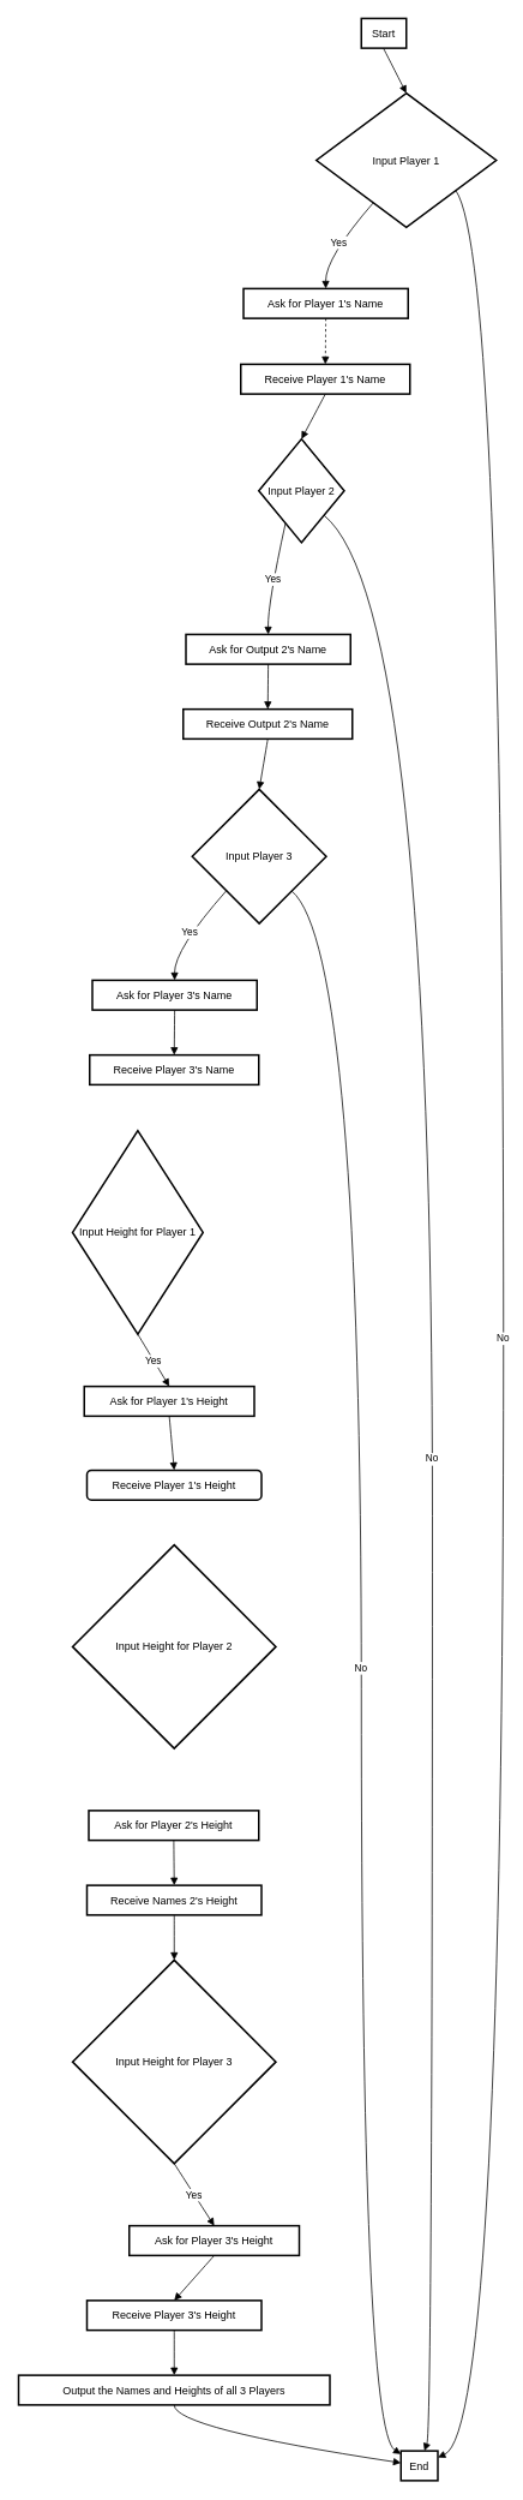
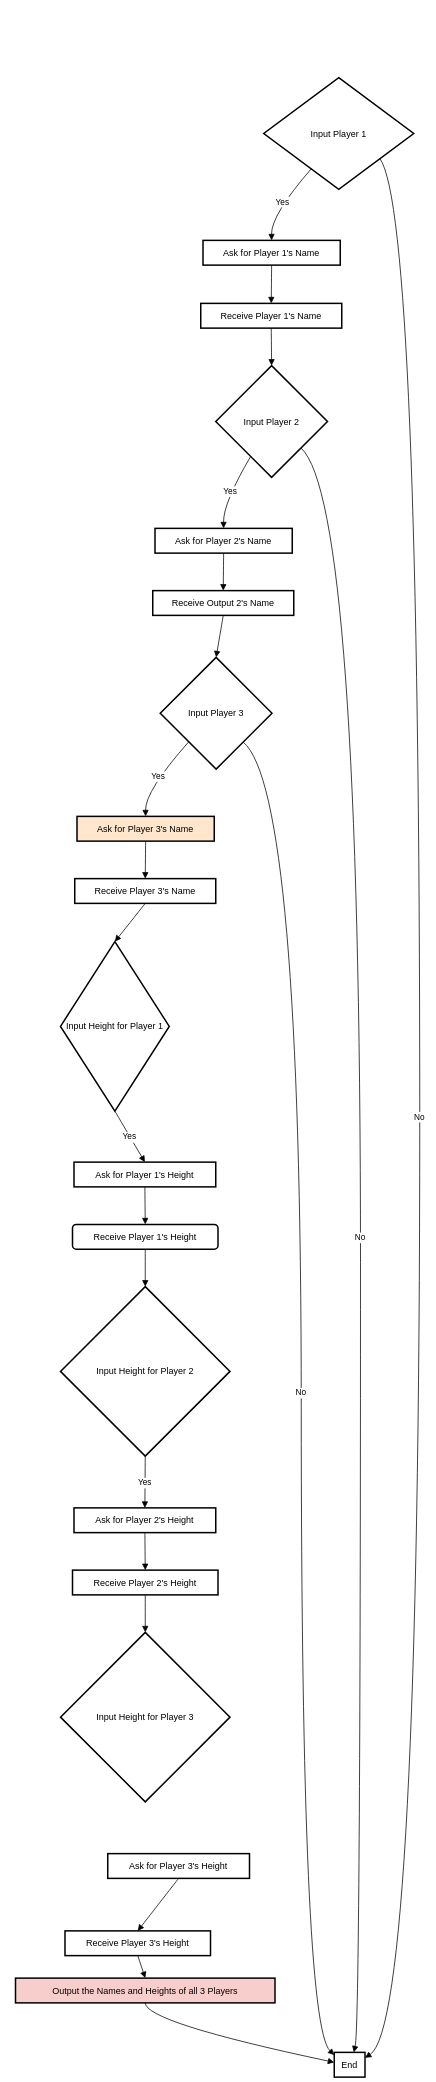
  <mxCell id="0" />
  <mxCell id="1" parent="0" />
- <mxCell id="2" value="Start" style="whiteSpace=wrap;strokeWidth=2;" vertex="1" parent="1"><mxGeometry x="401" width="50" height="33" as="geometry" y="20" /></mxCell>
  <mxCell id="3" value="Input Player 1" style="rhombus;strokeWidth=2;whiteSpace=wrap;" vertex="1" parent="1"><mxGeometry x="351" y="103" width="200" height="149" as="geometry" /></mxCell>
  <mxCell id="4" value="Ask for Player 1's Name" style="whiteSpace=wrap;strokeWidth=2;" vertex="1" parent="1"><mxGeometry x="270" y="320" width="183" height="33" as="geometry" /></mxCell>
  <mxCell id="5" value="Receive Player 1's Name" style="whiteSpace=wrap;strokeWidth=2;" vertex="1" parent="1"><mxGeometry x="267" y="404" width="188" height="33" as="geometry" /></mxCell>
- <mxCell id="6" value="Input Player 2" style="rhombus;strokeWidth=2;whiteSpace=wrap;" vertex="1" parent="1"><mxGeometry x="287" y="487" width="95" height="115" as="geometry" /></mxCell>
- <mxCell id="7" value="Ask for Output 2's Name" style="whiteSpace=wrap;strokeWidth=2;" vertex="1" parent="1"><mxGeometry x="206" y="704" width="183" height="33" as="geometry" /></mxCell>
+ <mxCell id="6" value="Input Player 2" style="rhombus;strokeWidth=2;whiteSpace=wrap;" vertex="1" parent="1"><mxGeometry x="287" y="487" width="149" height="149" as="geometry" /></mxCell>
+ <mxCell id="7" value="Ask for Player 2's Name" style="whiteSpace=wrap;strokeWidth=2;" vertex="1" parent="1"><mxGeometry x="206" y="704" width="183" height="33" as="geometry" /></mxCell>
  <mxCell id="8" value="Receive Output 2's Name" style="whiteSpace=wrap;strokeWidth=2;" vertex="1" parent="1"><mxGeometry x="203" y="787" width="188" height="33" as="geometry" /></mxCell>
  <mxCell id="9" value="Input Player 3" style="rhombus;strokeWidth=2;whiteSpace=wrap;" vertex="1" parent="1"><mxGeometry x="213" y="876" width="149" height="149" as="geometry" /></mxCell>
- <mxCell id="10" value="Ask for Player 3's Name" style="whiteSpace=wrap;strokeWidth=2;" vertex="1" parent="1"><mxGeometry x="102" y="1088" width="183" height="33" as="geometry" /></mxCell>
+ <mxCell id="10" value="Ask for Player 3's Name" style="whiteSpace=wrap;strokeWidth=2;fillColor=#ffe6cc;" vertex="1" parent="1"><mxGeometry x="102" y="1088" width="183" height="33" as="geometry" /></mxCell>
  <mxCell id="11" value="Receive Player 3's Name" style="whiteSpace=wrap;strokeWidth=2;" vertex="1" parent="1"><mxGeometry x="99" y="1171" width="188" height="33" as="geometry" /></mxCell>
  <mxCell id="12" value="Input Height for Player 1" style="rhombus;strokeWidth=2;whiteSpace=wrap;" vertex="1" parent="1"><mxGeometry x="80" y="1255" width="145" height="226" as="geometry" /></mxCell>
- <mxCell id="13" value="Ask for Player 1's Height" style="whiteSpace=wrap;strokeWidth=2;" vertex="1" parent="1"><mxGeometry x="93" y="1539" width="189" height="33" as="geometry" /></mxCell>
+ <mxCell id="13" value="Ask for Player 1's Height" style="whiteSpace=wrap;strokeWidth=2;" vertex="1" parent="1"><mxGeometry x="98" y="1549" width="189" height="33" as="geometry" /></mxCell>
  <mxCell id="14" value="Receive Player 1's Height" style="whiteSpace=wrap;strokeWidth=2;rounded=1;" vertex="1" parent="1"><mxGeometry x="96" y="1632" width="194" height="33" as="geometry" /></mxCell>
  <mxCell id="15" value="Input Height for Player 2" style="rhombus;strokeWidth=2;whiteSpace=wrap;" vertex="1" parent="1"><mxGeometry x="80" y="1715" width="226" height="226" as="geometry" /></mxCell>
  <mxCell id="16" value="Ask for Player 2's Height" style="whiteSpace=wrap;strokeWidth=2;" vertex="1" parent="1"><mxGeometry x="98" y="2010" width="189" height="33" as="geometry" /></mxCell>
- <mxCell id="17" value="Receive Names 2's Height" style="whiteSpace=wrap;strokeWidth=2;" vertex="1" parent="1"><mxGeometry x="96" y="2093" width="194" height="33" as="geometry" /></mxCell>
+ <mxCell id="17" value="Receive Player 2's Height" style="whiteSpace=wrap;strokeWidth=2;" vertex="1" parent="1"><mxGeometry x="96" y="2093" width="194" height="33" as="geometry" /></mxCell>
  <mxCell id="18" value="Input Height for Player 3" style="rhombus;strokeWidth=2;whiteSpace=wrap;" vertex="1" parent="1"><mxGeometry x="80" y="2176" width="226" height="226" as="geometry" /></mxCell>
  <mxCell id="19" value="Ask for Player 3's Height" style="whiteSpace=wrap;strokeWidth=2;" vertex="1" parent="1"><mxGeometry x="143" y="2471" width="189" height="33" as="geometry" /></mxCell>
- <mxCell id="20" value="Receive Player 3's Height" style="whiteSpace=wrap;strokeWidth=2;" vertex="1" parent="1"><mxGeometry x="96" y="2554" width="194" height="33" as="geometry" /></mxCell>
- <mxCell id="21" value="Output the Names and Heights of all 3 Players" style="whiteSpace=wrap;strokeWidth=2;" vertex="1" parent="1"><mxGeometry y="2637" width="346" height="33" as="geometry" x="20" /></mxCell>
- <mxCell id="22" value="End" style="whiteSpace=wrap;strokeWidth=2;" vertex="1" parent="1"><mxGeometry x="445" y="2721" width="41" height="33" as="geometry" /></mxCell>
- <mxCell id="23" value="" style="curved=1;startArrow=none;endArrow=block;exitX=0.49;exitY=1.01;entryX=0.5;entryY=0;" edge="1" parent="1" source="2" target="3"><mxGeometry relative="1" as="geometry"><Array as="points" /></mxGeometry></mxCell>
+ <mxCell id="20" value="Receive Player 3's Height" style="whiteSpace=wrap;strokeWidth=2;" vertex="1" parent="1"><mxGeometry x="86" y="2574" width="194" height="33" as="geometry" /></mxCell>
+ <mxCell id="21" value="Output the Names and Heights of all 3 Players" style="whiteSpace=wrap;strokeWidth=2;fillColor=#f8cecc;" vertex="1" parent="1"><mxGeometry y="2637" width="346" height="33" as="geometry" x="20" /></mxCell>
+ <mxCell id="22" value="End" style="whiteSpace=wrap;strokeWidth=2;" vertex="1" parent="1"><mxGeometry x="445" y="2736" width="41" height="33" as="geometry" /></mxCell>
  <mxCell id="24" value="Yes" style="curved=1;startArrow=none;endArrow=block;exitX=0.21;exitY=1;entryX=0.5;entryY=0.01;" edge="1" parent="1" source="3" target="4"><mxGeometry relative="1" as="geometry"><Array as="points"><mxPoint x="361" y="286" /></Array></mxGeometry></mxCell>
- <mxCell id="25" value="" style="curved=1;startArrow=none;endArrow=block;exitX=0.5;exitY=1.02;entryX=0.5;entryY=-0.01;dashed=1;" edge="1" parent="1" source="4" target="5"><mxGeometry relative="1" as="geometry"><Array as="points" /></mxGeometry></mxCell>
+ <mxCell id="25" value="" style="curved=1;startArrow=none;endArrow=block;exitX=0.5;exitY=1.02;entryX=0.5;entryY=-0.01;" edge="1" parent="1" source="4" target="5"><mxGeometry relative="1" as="geometry"><Array as="points" /></mxGeometry></mxCell>
  <mxCell id="26" value="" style="curved=1;startArrow=none;endArrow=block;exitX=0.5;exitY=1;entryX=0.5;entryY=0;" edge="1" parent="1" source="5" target="6"><mxGeometry relative="1" as="geometry"><Array as="points" /></mxGeometry></mxCell>
  <mxCell id="27" value="Yes" style="curved=1;startArrow=none;endArrow=block;exitX=0.2;exitY=1;entryX=0.5;entryY=0;" edge="1" parent="1" source="6" target="7"><mxGeometry relative="1" as="geometry"><Array as="points"><mxPoint x="297" y="670" /></Array></mxGeometry></mxCell>
  <mxCell id="28" value="" style="curved=1;startArrow=none;endArrow=block;exitX=0.5;exitY=1.01;entryX=0.5;entryY=0.01;" edge="1" parent="1" source="7" target="8"><mxGeometry relative="1" as="geometry"><Array as="points" /></mxGeometry></mxCell>
  <mxCell id="29" value="" style="curved=1;startArrow=none;endArrow=block;exitX=0.5;exitY=1.03;entryX=0.5;entryY=0;" edge="1" parent="1" source="8" target="9"><mxGeometry relative="1" as="geometry"><Array as="points" /></mxGeometry></mxCell>
  <mxCell id="30" value="Yes" style="curved=1;startArrow=none;endArrow=block;exitX=0.02;exitY=1;entryX=0.5;entryY=-0.01;" edge="1" parent="1" source="9" target="10"><mxGeometry relative="1" as="geometry"><Array as="points"><mxPoint x="193" y="1054" /></Array></mxGeometry></mxCell>
  <mxCell id="31" value="" style="curved=1;startArrow=none;endArrow=block;exitX=0.5;exitY=1;entryX=0.5;entryY=0;" edge="1" parent="1" source="10" target="11"><mxGeometry relative="1" as="geometry"><Array as="points" /></mxGeometry></mxCell>
+ <mxCell id="32" value="" style="curved=1;startArrow=none;endArrow=block;exitX=0.5;exitY=1.02;entryX=0.5;entryY=0;" edge="1" parent="1" source="11" target="12"><mxGeometry relative="1" as="geometry"><Array as="points" /></mxGeometry></mxCell>
  <mxCell id="33" value="Yes" style="curved=1;startArrow=none;endArrow=block;exitX=0.5;exitY=1;entryX=0.5;entryY=-0.01;" edge="1" parent="1" source="12" target="13"><mxGeometry relative="1" as="geometry"><Array as="points" /></mxGeometry></mxCell>
  <mxCell id="34" value="" style="curved=1;startArrow=none;endArrow=block;exitX=0.5;exitY=1;entryX=0.5;entryY=0;" edge="1" parent="1" source="13" target="14"><mxGeometry relative="1" as="geometry"><Array as="points" /></mxGeometry></mxCell>
+ <mxCell id="35" value="" style="curved=1;startArrow=none;endArrow=block;exitX=0.5;exitY=1.01;entryX=0.5;entryY=0;" edge="1" parent="1" source="14" target="15"><mxGeometry relative="1" as="geometry"><Array as="points" /></mxGeometry></mxCell>
+ <mxCell id="36" value="Yes" style="curved=1;startArrow=none;endArrow=block;exitX=0.5;exitY=1;entryX=0.5;entryY=-0.01;" edge="1" parent="1" source="15" target="16"><mxGeometry relative="1" as="geometry"><Array as="points" /></mxGeometry></mxCell>
  <mxCell id="37" value="" style="curved=1;startArrow=none;endArrow=block;exitX=0.5;exitY=1;entryX=0.5;entryY=0;" edge="1" parent="1" source="16" target="17"><mxGeometry relative="1" as="geometry"><Array as="points" /></mxGeometry></mxCell>
  <mxCell id="38" value="" style="curved=1;startArrow=none;endArrow=block;exitX=0.5;exitY=1.01;entryX=0.5;entryY=0;" edge="1" parent="1" source="17" target="18"><mxGeometry relative="1" as="geometry"><Array as="points" /></mxGeometry></mxCell>
- <mxCell id="39" value="Yes" style="curved=1;startArrow=none;endArrow=block;exitX=0.5;exitY=1;entryX=0.5;entryY=-0.01;" edge="1" parent="1" source="18" target="19"><mxGeometry relative="1" as="geometry"><Array as="points" /></mxGeometry></mxCell>
  <mxCell id="40" value="" style="curved=1;startArrow=none;endArrow=block;exitX=0.5;exitY=1;entryX=0.5;entryY=0;" edge="1" parent="1" source="19" target="20"><mxGeometry relative="1" as="geometry"><Array as="points" /></mxGeometry></mxCell>
  <mxCell id="41" value="" style="curved=1;startArrow=none;endArrow=block;exitX=0.5;exitY=1.01;entryX=0.5;entryY=0.01;" edge="1" parent="1" source="20" target="21"><mxGeometry relative="1" as="geometry"><Array as="points" /></mxGeometry></mxCell>
  <mxCell id="42" value="" style="curved=1;startArrow=none;endArrow=block;exitX=0.5;exitY=1.02;entryX=-0.01;entryY=0.4;" edge="1" parent="1" source="21" target="22"><mxGeometry relative="1" as="geometry"><Array as="points"><mxPoint x="193" y="2696" /></Array></mxGeometry></mxCell>
  <mxCell id="43" value="No" style="curved=1;startArrow=none;endArrow=block;exitX=1;exitY=0.91;entryX=1;entryY=0.22;" edge="1" parent="1" source="3" target="22"><mxGeometry relative="1" as="geometry"><Array as="points"><mxPoint x="559" y="286" /><mxPoint x="559" y="2696" /></Array></mxGeometry></mxCell>
  <mxCell id="44" value="No" style="curved=1;startArrow=none;endArrow=block;exitX=1;exitY=0.95;entryX=0.64;entryY=-0.01;" edge="1" parent="1" source="6" target="22"><mxGeometry relative="1" as="geometry"><Array as="points"><mxPoint x="480" y="670" /><mxPoint x="480" y="2696" /></Array></mxGeometry></mxCell>
  <mxCell id="45" value="No" style="curved=1;startArrow=none;endArrow=block;exitX=0.97;exitY=1;entryX=-0.01;entryY=0.1;" edge="1" parent="1" source="9" target="22"><mxGeometry relative="1" as="geometry"><Array as="points"><mxPoint x="401" y="1054" /><mxPoint x="401" y="2696" /></Array></mxGeometry></mxCell>
